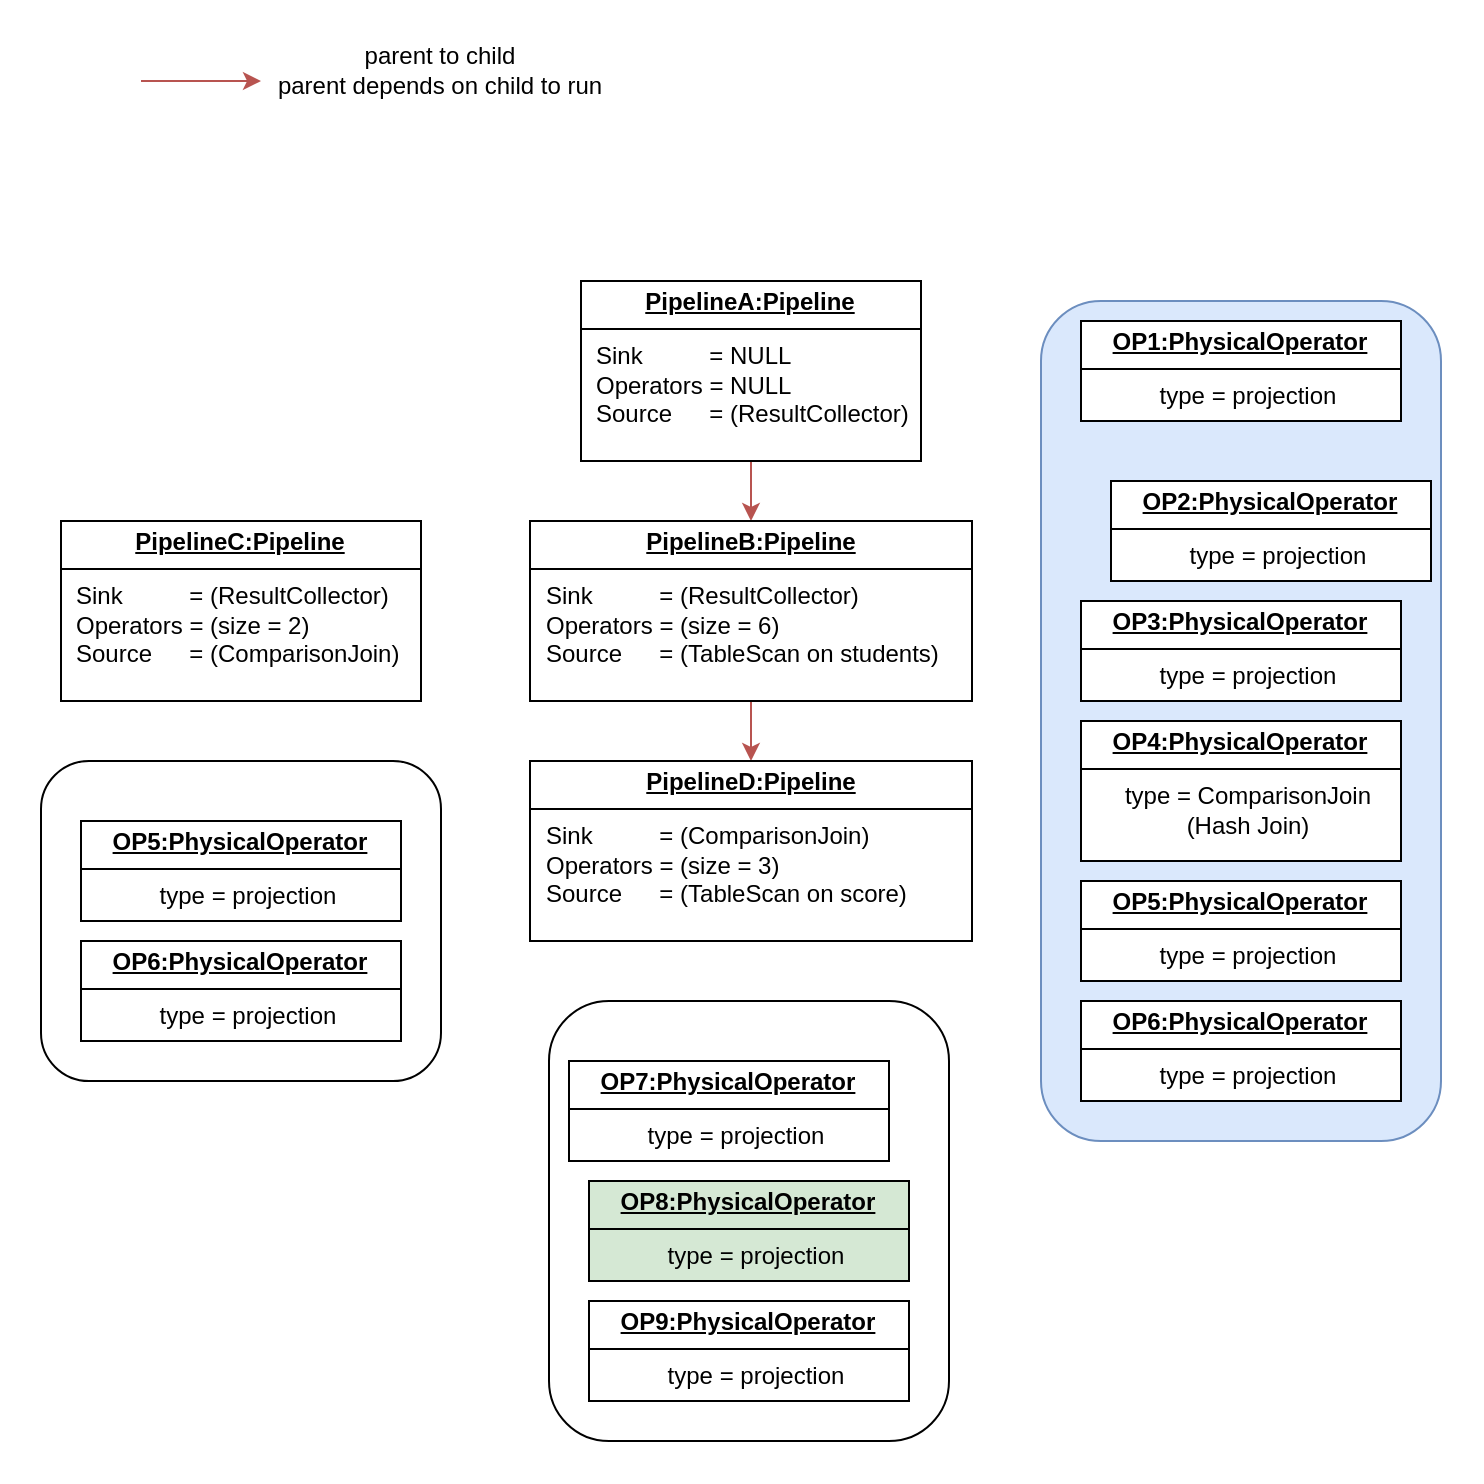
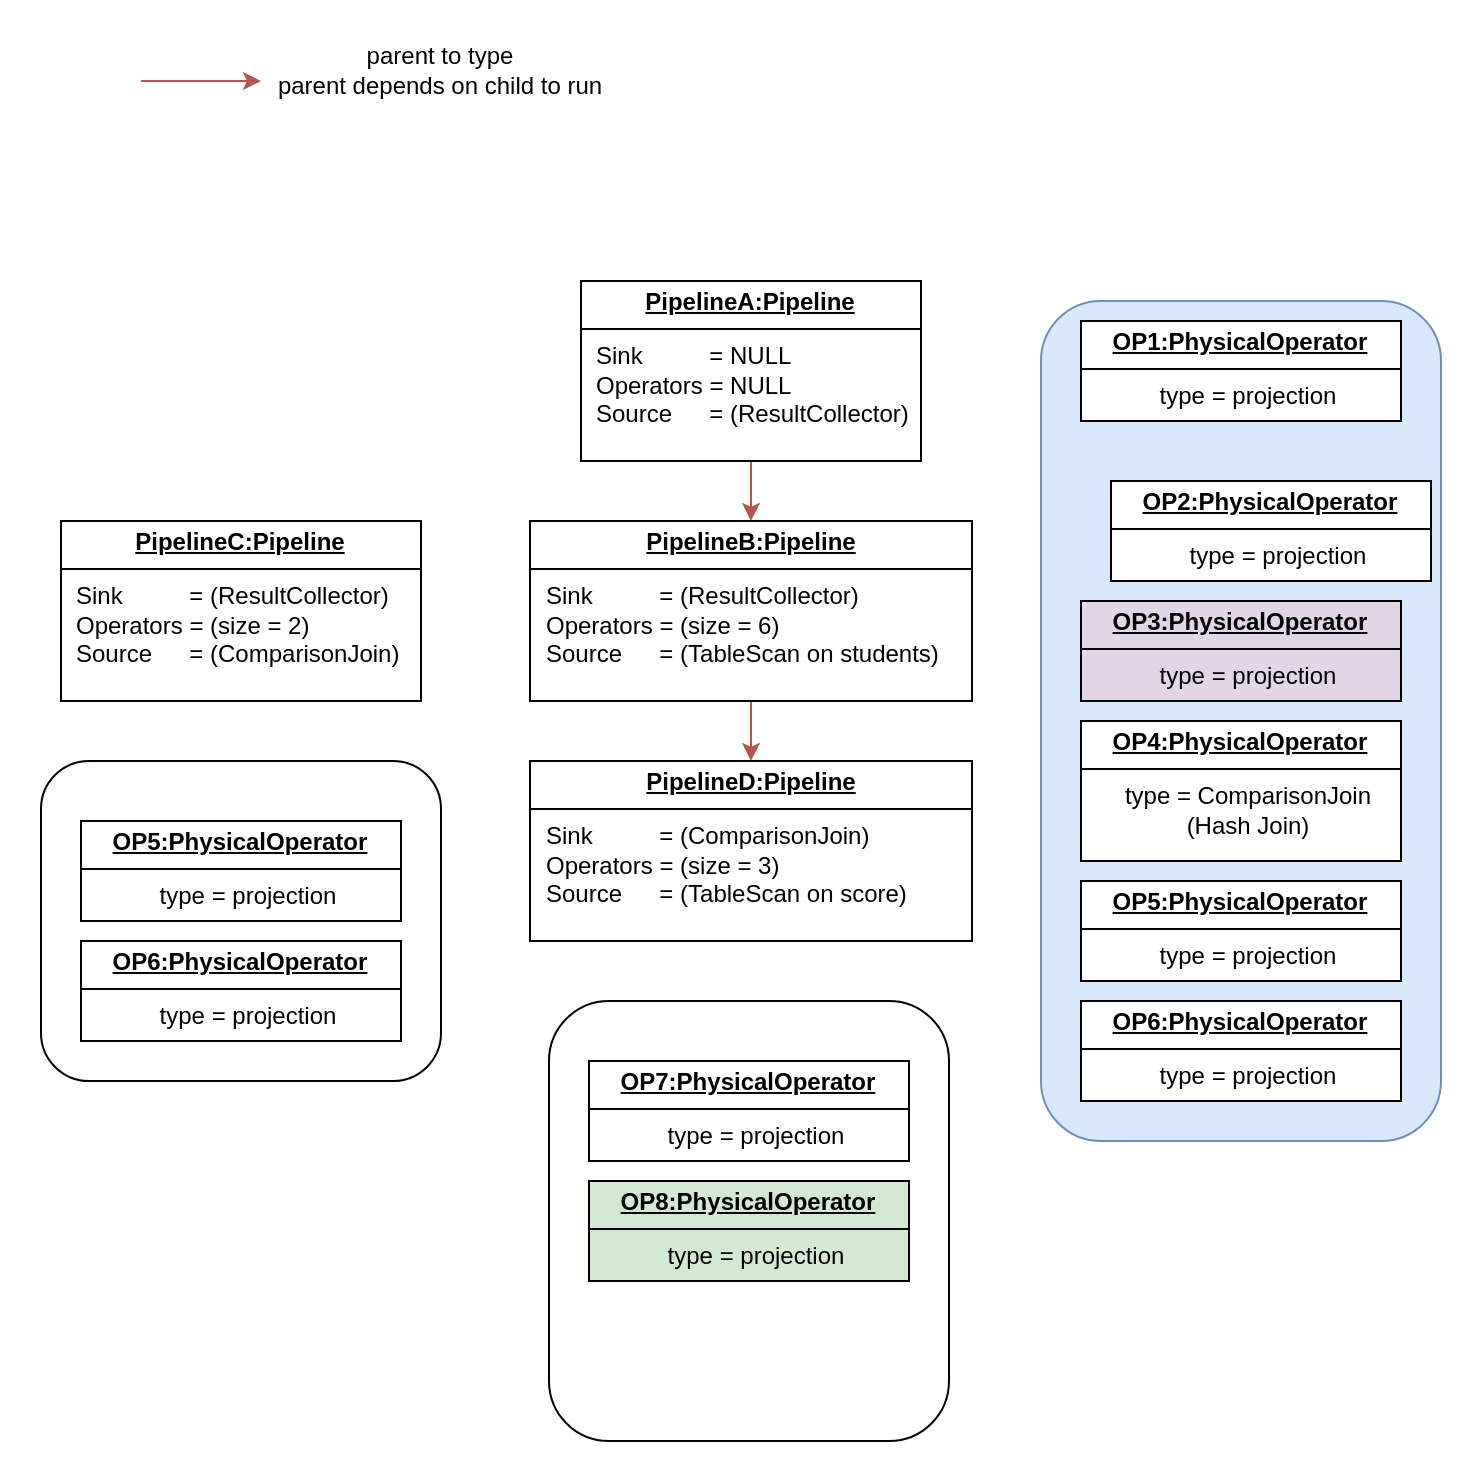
  <mxCell id="0" />
  <mxCell id="1" parent="0" />
  <mxCell id="2" value="" style="rounded=1;whiteSpace=wrap;html=1;fillColor=#dae8fc;strokeColor=#6c8ebf;" vertex="1" parent="1"><mxGeometry x="520" y="150" width="200" height="420" as="geometry" /></mxCell>
  <mxCell id="3" style="edgeStyle=orthogonalEdgeStyle;rounded=0;orthogonalLoop=1;jettySize=auto;html=1;fillColor=#f8cecc;strokeColor=#b85450;" edge="1" parent="1" source="4" target="6"><mxGeometry relative="1" as="geometry" /></mxCell>
  <mxCell id="4" value="&lt;p style=&quot;margin:0px;margin-top:4px;text-align:center;text-decoration:underline;&quot;&gt;&lt;b&gt;PipelineA:Pipeline&lt;/b&gt;&lt;/p&gt;&lt;hr size=&quot;1&quot; style=&quot;border-style:solid;&quot;&gt;&lt;p style=&quot;margin:0px;margin-left:8px;&quot;&gt;Sink&amp;nbsp;&lt;span style=&quot;white-space: pre;&quot;&gt;&#09;&lt;/span&gt;&amp;nbsp;= NULL&lt;br&gt;Operators = NULL&lt;br&gt;Source&lt;span style=&quot;white-space: pre;&quot;&gt;&#09;&lt;/span&gt; = (ResultCollector)&lt;/p&gt;" style="verticalAlign=top;align=left;overflow=fill;html=1;whiteSpace=wrap;" vertex="1" parent="1"><mxGeometry x="290" y="140" width="170" height="90" as="geometry" /></mxCell>
  <mxCell id="5" value="" style="edgeStyle=orthogonalEdgeStyle;rounded=0;orthogonalLoop=1;jettySize=auto;html=1;fillColor=#f8cecc;strokeColor=#b85450;" edge="1" parent="1" source="6" target="7"><mxGeometry relative="1" as="geometry" /></mxCell>
  <mxCell id="6" value="&lt;p style=&quot;margin:0px;margin-top:4px;text-align:center;text-decoration:underline;&quot;&gt;&lt;b&gt;PipelineB:Pipeline&lt;/b&gt;&lt;/p&gt;&lt;hr size=&quot;1&quot; style=&quot;border-style:solid;&quot;&gt;&lt;p style=&quot;margin:0px;margin-left:8px;&quot;&gt;Sink&amp;nbsp;&lt;span style=&quot;white-space: pre;&quot;&gt;&#09;&lt;/span&gt;&amp;nbsp;= (&lt;span style=&quot;background-color: transparent; color: light-dark(rgb(0, 0, 0), rgb(255, 255, 255));&quot;&gt;ResultCollector&lt;/span&gt;&lt;span style=&quot;background-color: transparent; color: light-dark(rgb(0, 0, 0), rgb(255, 255, 255));&quot;&gt;)&lt;/span&gt;&lt;/p&gt;&lt;p style=&quot;margin:0px;margin-left:8px;&quot;&gt;Operators = (size = 6)&lt;br&gt;Source&lt;span style=&quot;white-space: pre;&quot;&gt;&#09;&lt;/span&gt; = (TableScan on students)&lt;/p&gt;" style="verticalAlign=top;align=left;overflow=fill;html=1;whiteSpace=wrap;" vertex="1" parent="1"><mxGeometry x="264.5" y="260" width="221" height="90" as="geometry" /></mxCell>
  <mxCell id="7" value="&lt;p style=&quot;margin:0px;margin-top:4px;text-align:center;text-decoration:underline;&quot;&gt;&lt;b&gt;PipelineD:Pipeline&lt;/b&gt;&lt;/p&gt;&lt;hr size=&quot;1&quot; style=&quot;border-style:solid;&quot;&gt;&lt;p style=&quot;margin:0px;margin-left:8px;&quot;&gt;Sink&amp;nbsp;&lt;span style=&quot;white-space: pre;&quot;&gt;&#09;&lt;/span&gt;&amp;nbsp;= (&lt;span style=&quot;background-color: transparent; color: light-dark(rgb(0, 0, 0), rgb(255, 255, 255));&quot;&gt;ComparisonJoin&lt;/span&gt;&lt;span style=&quot;background-color: transparent; color: light-dark(rgb(0, 0, 0), rgb(255, 255, 255));&quot;&gt;)&lt;/span&gt;&lt;/p&gt;&lt;p style=&quot;margin:0px;margin-left:8px;&quot;&gt;Operators = (size = 3)&lt;br&gt;Source&lt;span style=&quot;white-space: pre;&quot;&gt;&#09;&lt;/span&gt; = (TableScan on score)&lt;/p&gt;" style="verticalAlign=top;align=left;overflow=fill;html=1;whiteSpace=wrap;" vertex="1" parent="1"><mxGeometry x="264.5" y="380" width="221" height="90" as="geometry" /></mxCell>
  <mxCell id="8" value="&lt;p style=&quot;margin:0px;margin-top:4px;text-align:center;text-decoration:underline;&quot;&gt;&lt;b&gt;PipelineC:Pipeline&lt;/b&gt;&lt;/p&gt;&lt;hr size=&quot;1&quot; style=&quot;border-style:solid;&quot;&gt;&lt;p style=&quot;margin:0px;margin-left:8px;&quot;&gt;Sink&amp;nbsp;&lt;span style=&quot;white-space: pre;&quot;&gt;&#09;&lt;/span&gt;&amp;nbsp;= (ResultCollector)&lt;br&gt;Operators = (size = 2)&lt;br&gt;Source&lt;span style=&quot;white-space: pre;&quot;&gt;&#09;&lt;/span&gt; = (ComparisonJoin)&lt;/p&gt;" style="verticalAlign=top;align=left;overflow=fill;html=1;whiteSpace=wrap;" vertex="1" parent="1"><mxGeometry x="30" y="260" width="180" height="90" as="geometry" /></mxCell>
  <mxCell id="9" value="" style="endArrow=classic;html=1;rounded=0;fillColor=#f8cecc;strokeColor=#b85450;" edge="1" parent="1"><mxGeometry width="50" height="50" relative="1" as="geometry"><mxPoint x="70" y="40" as="sourcePoint" /><mxPoint x="130" y="40" as="targetPoint" /></mxGeometry></mxCell>
- <mxCell id="10" value="parent to child&lt;div&gt;parent depends on child to run&lt;/div&gt;" style="text;html=1;align=center;verticalAlign=middle;whiteSpace=wrap;rounded=0;" vertex="1" parent="1"><mxGeometry x="130" y="20" width="180" height="30" as="geometry" /></mxCell>
+ <mxCell id="10" value="parent to type&lt;div&gt;parent depends on child to run&lt;/div&gt;" style="text;html=1;align=center;verticalAlign=middle;whiteSpace=wrap;rounded=0;" vertex="1" parent="1"><mxGeometry x="130" y="20" width="180" height="30" as="geometry" /></mxCell>
  <mxCell id="11" value="&lt;p style=&quot;text-align: center; margin: 4px 0px 0px; text-decoration: underline;&quot;&gt;&lt;b&gt;OP1:PhysicalOperator&lt;/b&gt;&lt;/p&gt;&lt;hr size=&quot;1&quot; style=&quot;text-align: center; border-style: solid;&quot;&gt;&lt;p style=&quot;text-align: center; margin: 0px 0px 0px 8px;&quot;&gt;type = projection&lt;br&gt;&lt;/p&gt;" style="verticalAlign=top;align=left;overflow=fill;html=1;whiteSpace=wrap;" vertex="1" parent="1"><mxGeometry x="540" y="160" width="160" height="50" as="geometry" /></mxCell>
  <mxCell id="12" value="&lt;p style=&quot;text-align: center; margin: 4px 0px 0px; text-decoration: underline;&quot;&gt;&lt;b&gt;OP2:PhysicalOperator&lt;/b&gt;&lt;/p&gt;&lt;hr size=&quot;1&quot; style=&quot;text-align: center; border-style: solid;&quot;&gt;&lt;p style=&quot;text-align: center; margin: 0px 0px 0px 8px;&quot;&gt;type = projection&lt;br&gt;&lt;/p&gt;" style="verticalAlign=top;align=left;overflow=fill;html=1;whiteSpace=wrap;" vertex="1" parent="1"><mxGeometry x="555" y="240" width="160" height="50" as="geometry" /></mxCell>
- <mxCell id="13" value="&lt;p style=&quot;text-align: center; margin: 4px 0px 0px; text-decoration: underline;&quot;&gt;&lt;b&gt;OP3:PhysicalOperator&lt;/b&gt;&lt;/p&gt;&lt;hr size=&quot;1&quot; style=&quot;text-align: center; border-style: solid;&quot;&gt;&lt;p style=&quot;text-align: center; margin: 0px 0px 0px 8px;&quot;&gt;type = projection&lt;br&gt;&lt;/p&gt;" style="verticalAlign=top;align=left;overflow=fill;html=1;whiteSpace=wrap;" vertex="1" parent="1"><mxGeometry x="540" y="300" width="160" height="50" as="geometry" /></mxCell>
+ <mxCell id="13" value="&lt;p style=&quot;text-align: center; margin: 4px 0px 0px; text-decoration: underline;&quot;&gt;&lt;b&gt;OP3:PhysicalOperator&lt;/b&gt;&lt;/p&gt;&lt;hr size=&quot;1&quot; style=&quot;text-align: center; border-style: solid;&quot;&gt;&lt;p style=&quot;text-align: center; margin: 0px 0px 0px 8px;&quot;&gt;type = projection&lt;br&gt;&lt;/p&gt;" style="verticalAlign=top;align=left;overflow=fill;html=1;whiteSpace=wrap;fillColor=#e1d5e7;" vertex="1" parent="1"><mxGeometry x="540" y="300" width="160" height="50" as="geometry" /></mxCell>
  <mxCell id="14" value="&lt;p style=&quot;text-align: center; margin: 4px 0px 0px; text-decoration: underline;&quot;&gt;&lt;b&gt;OP4:PhysicalOperator&lt;/b&gt;&lt;/p&gt;&lt;hr size=&quot;1&quot; style=&quot;text-align: center; border-style: solid;&quot;&gt;&lt;p style=&quot;text-align: center; margin: 0px 0px 0px 8px;&quot;&gt;type = ComparisonJoin&lt;br&gt;&lt;/p&gt;&lt;p style=&quot;text-align: center; margin: 0px 0px 0px 8px;&quot;&gt;(Hash Join)&lt;/p&gt;" style="verticalAlign=top;align=left;overflow=fill;html=1;whiteSpace=wrap;" vertex="1" parent="1"><mxGeometry x="540" y="360" width="160" height="70" as="geometry" /></mxCell>
  <mxCell id="15" value="&lt;p style=&quot;text-align: center; margin: 4px 0px 0px; text-decoration: underline;&quot;&gt;&lt;b&gt;OP5:PhysicalOperator&lt;/b&gt;&lt;/p&gt;&lt;hr size=&quot;1&quot; style=&quot;text-align: center; border-style: solid;&quot;&gt;&lt;p style=&quot;text-align: center; margin: 0px 0px 0px 8px;&quot;&gt;type = projection&lt;br&gt;&lt;/p&gt;" style="verticalAlign=top;align=left;overflow=fill;html=1;whiteSpace=wrap;" vertex="1" parent="1"><mxGeometry x="540" y="440" width="160" height="50" as="geometry" /></mxCell>
  <mxCell id="16" value="&lt;p style=&quot;text-align: center; margin: 4px 0px 0px; text-decoration: underline;&quot;&gt;&lt;b&gt;OP6:PhysicalOperator&lt;/b&gt;&lt;/p&gt;&lt;hr size=&quot;1&quot; style=&quot;text-align: center; border-style: solid;&quot;&gt;&lt;p style=&quot;text-align: center; margin: 0px 0px 0px 8px;&quot;&gt;type = projection&lt;br&gt;&lt;/p&gt;" style="verticalAlign=top;align=left;overflow=fill;html=1;whiteSpace=wrap;" vertex="1" parent="1"><mxGeometry x="540" y="500" width="160" height="50" as="geometry" /></mxCell>
  <mxCell id="17" value="" style="rounded=1;whiteSpace=wrap;html=1;" vertex="1" parent="1"><mxGeometry x="274" y="500" width="200" height="220" as="geometry" /></mxCell>
- <mxCell id="18" value="&lt;p style=&quot;text-align: center; margin: 4px 0px 0px; text-decoration: underline;&quot;&gt;&lt;b&gt;OP7:PhysicalOperator&lt;/b&gt;&lt;/p&gt;&lt;hr size=&quot;1&quot; style=&quot;text-align: center; border-style: solid;&quot;&gt;&lt;p style=&quot;text-align: center; margin: 0px 0px 0px 8px;&quot;&gt;type = projection&lt;br&gt;&lt;/p&gt;" style="verticalAlign=top;align=left;overflow=fill;html=1;whiteSpace=wrap;" vertex="1" parent="1"><mxGeometry x="284" y="530" width="160" height="50" as="geometry" /></mxCell>
+ <mxCell id="18" value="&lt;p style=&quot;text-align: center; margin: 4px 0px 0px; text-decoration: underline;&quot;&gt;&lt;b&gt;OP7:PhysicalOperator&lt;/b&gt;&lt;/p&gt;&lt;hr size=&quot;1&quot; style=&quot;text-align: center; border-style: solid;&quot;&gt;&lt;p style=&quot;text-align: center; margin: 0px 0px 0px 8px;&quot;&gt;type = projection&lt;br&gt;&lt;/p&gt;" style="verticalAlign=top;align=left;overflow=fill;html=1;whiteSpace=wrap;" vertex="1" parent="1"><mxGeometry x="294" y="530" width="160" height="50" as="geometry" /></mxCell>
  <mxCell id="19" value="&lt;p style=&quot;text-align: center; margin: 4px 0px 0px; text-decoration: underline;&quot;&gt;&lt;b&gt;OP8:PhysicalOperator&lt;/b&gt;&lt;/p&gt;&lt;hr size=&quot;1&quot; style=&quot;text-align: center; border-style: solid;&quot;&gt;&lt;p style=&quot;text-align: center; margin: 0px 0px 0px 8px;&quot;&gt;type = projection&lt;br&gt;&lt;/p&gt;" style="verticalAlign=top;align=left;overflow=fill;html=1;whiteSpace=wrap;fillColor=#d5e8d4;" vertex="1" parent="1"><mxGeometry x="294" y="590" width="160" height="50" as="geometry" /></mxCell>
- <mxCell id="20" value="&lt;p style=&quot;text-align: center; margin: 4px 0px 0px; text-decoration: underline;&quot;&gt;&lt;b&gt;OP9:PhysicalOperator&lt;/b&gt;&lt;/p&gt;&lt;hr size=&quot;1&quot; style=&quot;text-align: center; border-style: solid;&quot;&gt;&lt;p style=&quot;text-align: center; margin: 0px 0px 0px 8px;&quot;&gt;type = projection&lt;br&gt;&lt;/p&gt;" style="verticalAlign=top;align=left;overflow=fill;html=1;whiteSpace=wrap;" vertex="1" parent="1"><mxGeometry x="294" y="650" width="160" height="50" as="geometry" /></mxCell>
  <mxCell id="21" style="edgeStyle=orthogonalEdgeStyle;rounded=0;orthogonalLoop=1;jettySize=auto;html=1;exitX=0.5;exitY=1;exitDx=0;exitDy=0;" edge="1" parent="1" source="17" target="17"><mxGeometry relative="1" as="geometry" /></mxCell>
  <mxCell id="22" value="" style="rounded=1;whiteSpace=wrap;html=1;" vertex="1" parent="1"><mxGeometry x="20" y="380" width="200" height="160" as="geometry" /></mxCell>
  <mxCell id="23" value="&lt;p style=&quot;text-align: center; margin: 4px 0px 0px; text-decoration: underline;&quot;&gt;&lt;b&gt;OP5:PhysicalOperator&lt;/b&gt;&lt;/p&gt;&lt;hr size=&quot;1&quot; style=&quot;text-align: center; border-style: solid;&quot;&gt;&lt;p style=&quot;text-align: center; margin: 0px 0px 0px 8px;&quot;&gt;type = projection&lt;br&gt;&lt;/p&gt;" style="verticalAlign=top;align=left;overflow=fill;html=1;whiteSpace=wrap;" vertex="1" parent="1"><mxGeometry x="40" y="410" width="160" height="50" as="geometry" /></mxCell>
  <mxCell id="24" value="&lt;p style=&quot;text-align: center; margin: 4px 0px 0px; text-decoration: underline;&quot;&gt;&lt;b&gt;OP6:PhysicalOperator&lt;/b&gt;&lt;/p&gt;&lt;hr size=&quot;1&quot; style=&quot;text-align: center; border-style: solid;&quot;&gt;&lt;p style=&quot;text-align: center; margin: 0px 0px 0px 8px;&quot;&gt;type = projection&lt;br&gt;&lt;/p&gt;" style="verticalAlign=top;align=left;overflow=fill;html=1;whiteSpace=wrap;" vertex="1" parent="1"><mxGeometry x="40" y="470" width="160" height="50" as="geometry" /></mxCell>
  <mxCell id="25" style="edgeStyle=orthogonalEdgeStyle;rounded=0;orthogonalLoop=1;jettySize=auto;html=1;exitX=0.5;exitY=1;exitDx=0;exitDy=0;" edge="1" parent="1" source="22" target="22"><mxGeometry relative="1" as="geometry" /></mxCell>
